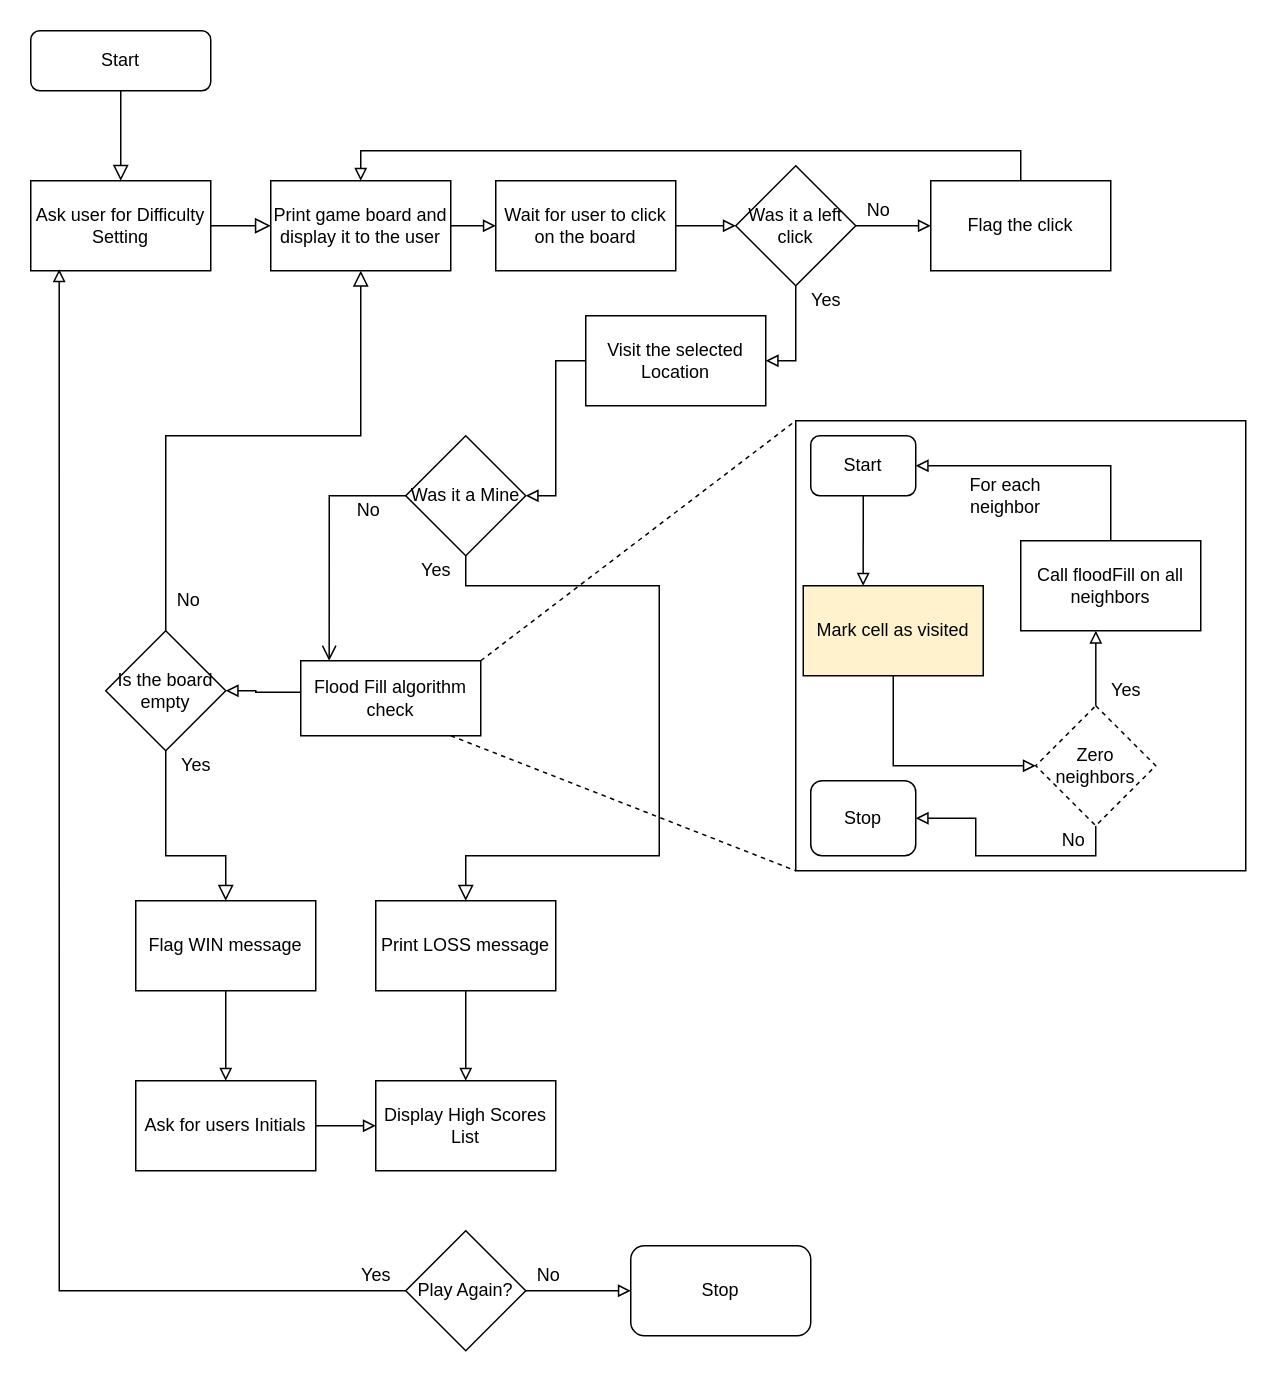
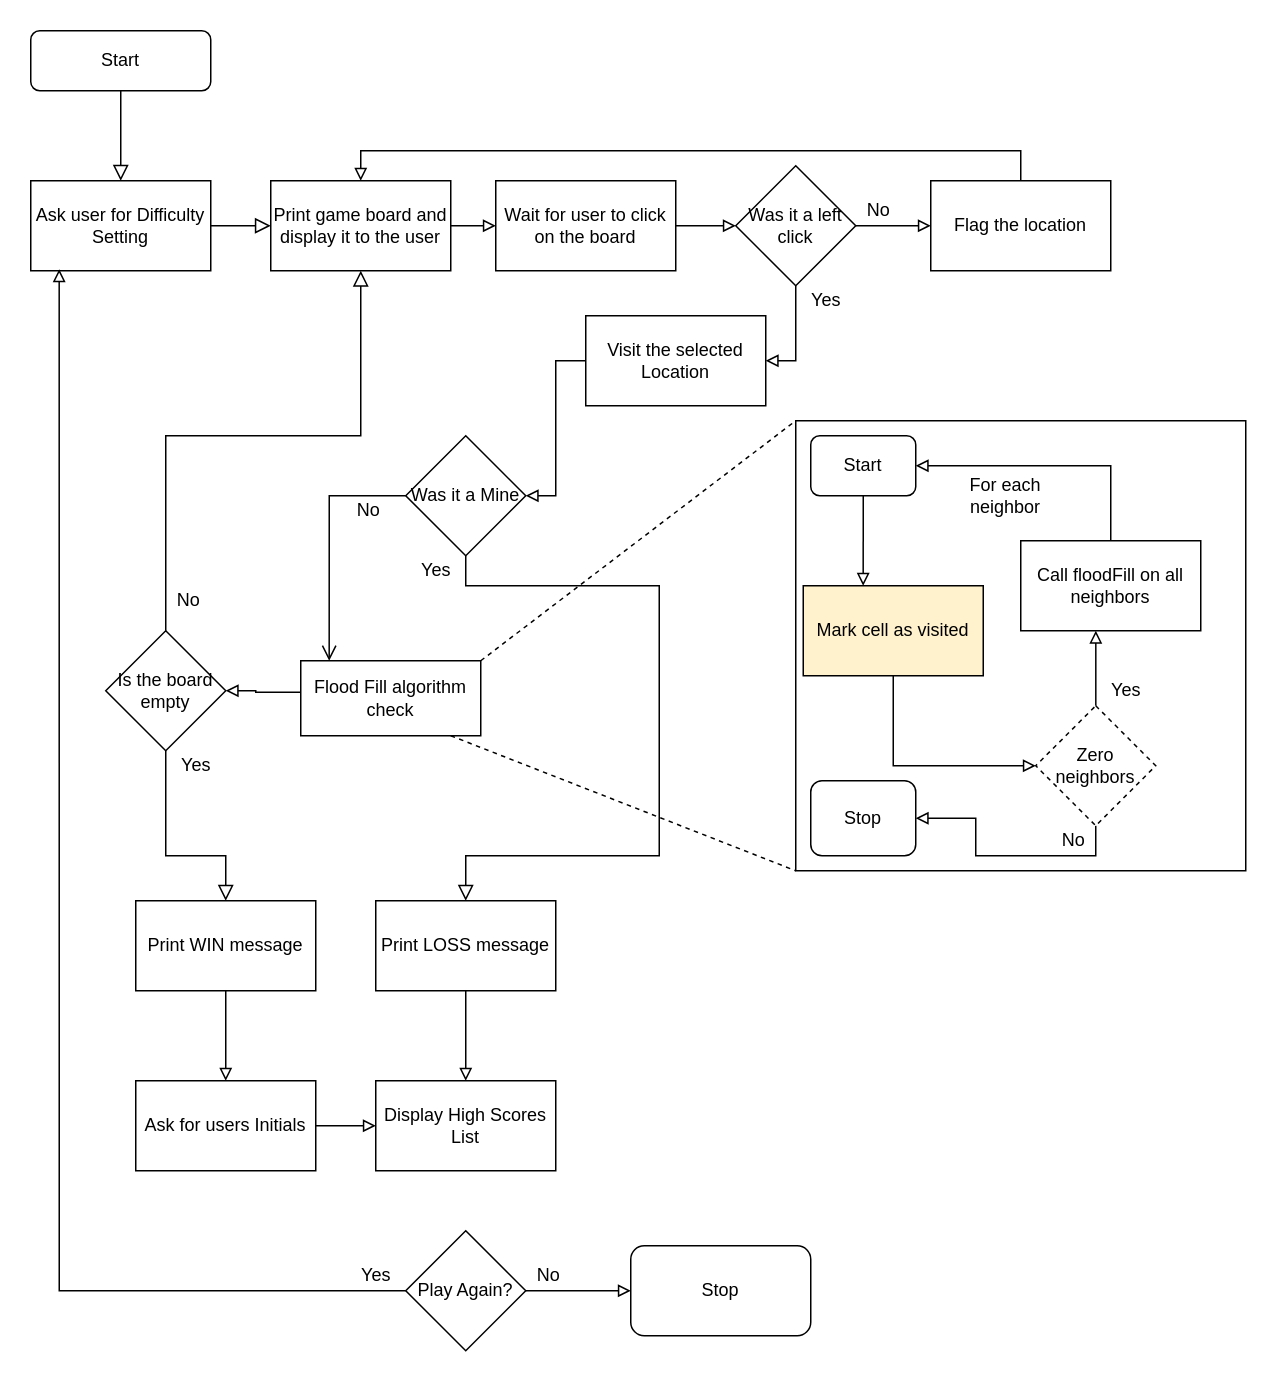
  <mxCell id="0" />
  <mxCell id="1" parent="0" />
  <mxCell id="2" value="" style="rounded=0;html=1;jettySize=auto;orthogonalLoop=1;fontSize=11;endArrow=block;endFill=0;endSize=8;strokeWidth=1;shadow=0;labelBackgroundColor=none;edgeStyle=orthogonalEdgeStyle;entryX=0.5;entryY=0;entryDx=0;entryDy=0;" parent="1" source="3" target="5" edge="1"><mxGeometry relative="1" as="geometry" /></mxCell>
  <mxCell id="3" value="Start" style="rounded=1;whiteSpace=wrap;html=1;fontSize=12;glass=0;strokeWidth=1;shadow=0;" parent="1" vertex="1"><mxGeometry width="120" height="40" as="geometry" x="20" y="20" /></mxCell>
  <mxCell id="4" style="edgeStyle=orthogonalEdgeStyle;rounded=0;orthogonalLoop=1;jettySize=auto;html=1;entryX=0;entryY=0.5;entryDx=0;entryDy=0;endArrow=block;endFill=0;endSize=8;" parent="1" source="5" target="40" edge="1"><mxGeometry relative="1" as="geometry"><mxPoint x="202" y="150" as="targetPoint" /></mxGeometry></mxCell>
  <mxCell id="5" value="Ask user for Difficulty Setting" style="rounded=0;whiteSpace=wrap;html=1;" parent="1" vertex="1"><mxGeometry y="120" width="120" height="60" as="geometry" x="20" /></mxCell>
  <mxCell id="6" style="edgeStyle=orthogonalEdgeStyle;rounded=0;orthogonalLoop=1;jettySize=auto;html=1;exitX=0;exitY=0.5;exitDx=0;exitDy=0;entryX=1;entryY=0.5;entryDx=0;entryDy=0;endArrow=block;endFill=0;" parent="1" source="7" target="10" edge="1"><mxGeometry relative="1" as="geometry" /></mxCell>
  <mxCell id="7" value="Visit the selected Location" style="rounded=0;whiteSpace=wrap;html=1;" parent="1" vertex="1"><mxGeometry x="390" y="210" width="120" height="60" as="geometry" /></mxCell>
  <mxCell id="8" style="edgeStyle=orthogonalEdgeStyle;rounded=0;orthogonalLoop=1;jettySize=auto;html=1;endArrow=open;endFill=0;endSize=8;entryX=0.158;entryY=0;entryDx=0;entryDy=0;entryPerimeter=0;exitX=0;exitY=0.5;exitDx=0;exitDy=0;" parent="1" source="10" target="22" edge="1"><mxGeometry relative="1" as="geometry"><mxPoint x="350" y="460" as="targetPoint" /></mxGeometry></mxCell>
  <mxCell id="9" style="edgeStyle=orthogonalEdgeStyle;rounded=0;orthogonalLoop=1;jettySize=auto;html=1;endArrow=block;endFill=0;endSize=8;entryX=0.5;entryY=0;entryDx=0;entryDy=0;exitX=0.5;exitY=1;exitDx=0;exitDy=0;" parent="1" source="10" target="20" edge="1"><mxGeometry relative="1" as="geometry"><mxPoint x="310" y="560" as="targetPoint" /><Array as="points"><mxPoint x="439" y="390" /><mxPoint x="439" y="570" /><mxPoint x="310" y="570" /></Array></mxGeometry></mxCell>
  <mxCell id="10" value="Was it a Mine" style="rhombus;whiteSpace=wrap;html=1;" parent="1" vertex="1"><mxGeometry x="270" y="290" width="80" height="80" as="geometry" /></mxCell>
  <mxCell id="11" style="edgeStyle=orthogonalEdgeStyle;rounded=0;orthogonalLoop=1;jettySize=auto;html=1;entryX=0.5;entryY=1;entryDx=0;entryDy=0;endArrow=block;endFill=0;endSize=8;exitX=0.5;exitY=0;exitDx=0;exitDy=0;" parent="1" source="13" target="40" edge="1"><mxGeometry relative="1" as="geometry"><Array as="points"><mxPoint x="110" y="290" /><mxPoint x="240" y="290" /></Array></mxGeometry></mxCell>
  <mxCell id="12" style="edgeStyle=orthogonalEdgeStyle;rounded=0;orthogonalLoop=1;jettySize=auto;html=1;endArrow=block;endFill=0;endSize=8;entryX=0.5;entryY=0;entryDx=0;entryDy=0;" parent="1" source="13" target="17" edge="1"><mxGeometry relative="1" as="geometry"><Array as="points"><mxPoint x="110" y="570" /><mxPoint x="150" y="570" /></Array><mxPoint x="130" y="570" as="targetPoint" /></mxGeometry></mxCell>
  <mxCell id="13" value="Is the board empty" style="rhombus;whiteSpace=wrap;html=1;" parent="1" vertex="1"><mxGeometry x="70" y="420" width="80" height="80" as="geometry" /></mxCell>
  <mxCell id="14" value="No" style="text;html=1;align=center;verticalAlign=middle;resizable=0;points=[];autosize=1;" parent="1" vertex="1"><mxGeometry x="110" y="390" width="30" height="20" as="geometry" /></mxCell>
  <mxCell id="15" value="No" style="text;html=1;align=center;verticalAlign=middle;resizable=0;points=[];autosize=1;" parent="1" vertex="1"><mxGeometry x="230" y="330" width="30" height="20" as="geometry" /></mxCell>
  <mxCell id="16" style="edgeStyle=orthogonalEdgeStyle;rounded=0;orthogonalLoop=1;jettySize=auto;html=1;exitX=0.5;exitY=1;exitDx=0;exitDy=0;entryX=0.5;entryY=0;entryDx=0;entryDy=0;endArrow=block;endFill=0;" parent="1" source="17" target="53" edge="1"><mxGeometry relative="1" as="geometry" /></mxCell>
- <mxCell id="17" value="Flag WIN message" style="rounded=0;whiteSpace=wrap;html=1;" parent="1" vertex="1"><mxGeometry x="90" y="600" width="120" height="60" as="geometry" /></mxCell>
+ <mxCell id="17" value="Print WIN message" style="rounded=0;whiteSpace=wrap;html=1;" parent="1" vertex="1"><mxGeometry x="90" y="600" width="120" height="60" as="geometry" /></mxCell>
  <mxCell id="18" value="Yes" style="text;html=1;align=center;verticalAlign=middle;resizable=0;points=[];autosize=1;" parent="1" vertex="1"><mxGeometry x="110" y="500" width="40" height="20" as="geometry" /></mxCell>
  <mxCell id="19" style="edgeStyle=orthogonalEdgeStyle;rounded=0;orthogonalLoop=1;jettySize=auto;html=1;exitX=0.5;exitY=1;exitDx=0;exitDy=0;endArrow=block;endFill=0;" parent="1" source="20" target="51" edge="1"><mxGeometry relative="1" as="geometry" /></mxCell>
  <mxCell id="20" value="Print LOSS message" style="rounded=0;whiteSpace=wrap;html=1;" parent="1" vertex="1"><mxGeometry x="250" y="600" width="120" height="60" as="geometry" /></mxCell>
  <mxCell id="21" style="edgeStyle=orthogonalEdgeStyle;rounded=0;orthogonalLoop=1;jettySize=auto;html=1;endArrow=block;endFill=0;exitX=-0.001;exitY=0.42;exitDx=0;exitDy=0;exitPerimeter=0;entryX=1;entryY=0.5;entryDx=0;entryDy=0;" parent="1" source="22" target="13" edge="1"><mxGeometry relative="1" as="geometry"><mxPoint x="170" y="440" as="targetPoint" /><Array as="points"><mxPoint x="170" y="460" /></Array></mxGeometry></mxCell>
  <mxCell id="22" value="Flood Fill algorithm check" style="rounded=0;whiteSpace=wrap;html=1;" parent="1" vertex="1"><mxGeometry x="200" y="440" width="120" height="50" as="geometry" /></mxCell>
  <mxCell id="23" value="" style="whiteSpace=wrap;html=1;aspect=fixed;" parent="1" vertex="1"><mxGeometry x="530" y="280" width="300" height="300" as="geometry" /></mxCell>
  <mxCell id="24" style="edgeStyle=orthogonalEdgeStyle;rounded=0;orthogonalLoop=1;jettySize=auto;html=1;exitX=0.5;exitY=1;exitDx=0;exitDy=0;endArrow=block;endFill=0;entryX=0.333;entryY=0;entryDx=0;entryDy=0;entryPerimeter=0;" parent="1" source="25" target="38" edge="1"><mxGeometry relative="1" as="geometry"><mxPoint x="575" y="350" as="targetPoint" /></mxGeometry></mxCell>
  <mxCell id="25" value="Start" style="rounded=1;whiteSpace=wrap;html=1;" parent="1" vertex="1"><mxGeometry x="540" y="290" width="70" height="40" as="geometry" /></mxCell>
  <mxCell id="26" style="edgeStyle=orthogonalEdgeStyle;rounded=0;orthogonalLoop=1;jettySize=auto;html=1;exitX=0.5;exitY=1;exitDx=0;exitDy=0;endArrow=block;endFill=0;" parent="1" source="28" target="29" edge="1"><mxGeometry relative="1" as="geometry" /></mxCell>
  <mxCell id="27" style="edgeStyle=orthogonalEdgeStyle;rounded=0;orthogonalLoop=1;jettySize=auto;html=1;entryX=0.417;entryY=1;entryDx=0;entryDy=0;endArrow=block;endFill=0;entryPerimeter=0;" parent="1" source="28" target="32" edge="1"><mxGeometry relative="1" as="geometry" /></mxCell>
  <mxCell id="28" value="Zero neighbors" style="rhombus;whiteSpace=wrap;html=1;dashed=1;" parent="1" vertex="1"><mxGeometry x="690" y="470" width="80" height="80" as="geometry" /></mxCell>
  <mxCell id="29" value="Stop" style="rounded=1;whiteSpace=wrap;html=1;" parent="1" vertex="1"><mxGeometry x="540" y="520" width="70" height="50" as="geometry" /></mxCell>
  <mxCell id="30" value="No" style="text;html=1;align=center;verticalAlign=middle;resizable=0;points=[];autosize=1;" parent="1" vertex="1"><mxGeometry x="700" y="550" width="30" height="20" as="geometry" /></mxCell>
  <mxCell id="31" style="edgeStyle=orthogonalEdgeStyle;rounded=0;orthogonalLoop=1;jettySize=auto;html=1;entryX=1;entryY=0.5;entryDx=0;entryDy=0;endArrow=block;endFill=0;exitX=0.5;exitY=0;exitDx=0;exitDy=0;" parent="1" source="32" target="25" edge="1"><mxGeometry relative="1" as="geometry" /></mxCell>
  <mxCell id="32" value="Call floodFill on all neighbors" style="rounded=0;whiteSpace=wrap;html=1;" parent="1" vertex="1"><mxGeometry x="680" y="360" width="120" height="60" as="geometry" /></mxCell>
  <mxCell id="33" value="Yes" style="text;html=1;align=center;verticalAlign=middle;resizable=0;points=[];autosize=1;" parent="1" vertex="1"><mxGeometry x="730" y="450" width="40" height="20" as="geometry" /></mxCell>
  <mxCell id="34" value="For each neighbor" style="text;html=1;strokeColor=none;fillColor=none;align=center;verticalAlign=middle;whiteSpace=wrap;rounded=0;" parent="1" vertex="1"><mxGeometry x="625" y="320" width="90" height="20" as="geometry" /></mxCell>
  <mxCell id="35" value="" style="endArrow=none;dashed=1;html=1;entryX=0;entryY=0;entryDx=0;entryDy=0;exitX=1;exitY=0;exitDx=0;exitDy=0;" parent="1" source="22" target="23" edge="1"><mxGeometry width="50" height="50" relative="1" as="geometry"><mxPoint x="180" y="440" as="sourcePoint" /><mxPoint x="230" y="390" as="targetPoint" /></mxGeometry></mxCell>
  <mxCell id="36" value="" style="endArrow=none;dashed=1;html=1;entryX=0;entryY=1;entryDx=0;entryDy=0;" parent="1" target="23" edge="1"><mxGeometry width="50" height="50" relative="1" as="geometry"><mxPoint x="300" y="490" as="sourcePoint" /><mxPoint x="350" y="440" as="targetPoint" /></mxGeometry></mxCell>
  <mxCell id="37" style="edgeStyle=orthogonalEdgeStyle;rounded=0;orthogonalLoop=1;jettySize=auto;html=1;entryX=0;entryY=0.5;entryDx=0;entryDy=0;exitX=0.5;exitY=1;exitDx=0;exitDy=0;endArrow=block;endFill=0;" parent="1" source="38" target="28" edge="1"><mxGeometry relative="1" as="geometry" /></mxCell>
  <mxCell id="38" value="Mark cell as visited" style="rounded=0;whiteSpace=wrap;html=1;fillColor=#fff2cc;" parent="1" vertex="1"><mxGeometry x="535" y="390" width="120" height="60" as="geometry" /></mxCell>
  <mxCell id="39" style="edgeStyle=orthogonalEdgeStyle;rounded=0;orthogonalLoop=1;jettySize=auto;html=1;exitX=1;exitY=0.5;exitDx=0;exitDy=0;entryX=0;entryY=0.5;entryDx=0;entryDy=0;endArrow=block;endFill=0;" parent="1" source="40" target="42" edge="1"><mxGeometry relative="1" as="geometry" /></mxCell>
  <mxCell id="40" value="Print game board and display it to the user" style="rounded=0;whiteSpace=wrap;html=1;" parent="1" vertex="1"><mxGeometry x="180" y="120" width="120" height="60" as="geometry" /></mxCell>
  <mxCell id="41" style="edgeStyle=orthogonalEdgeStyle;rounded=0;orthogonalLoop=1;jettySize=auto;html=1;exitX=1;exitY=0.5;exitDx=0;exitDy=0;entryX=0;entryY=0.5;entryDx=0;entryDy=0;endArrow=block;endFill=0;" parent="1" source="42" target="45" edge="1"><mxGeometry relative="1" as="geometry" /></mxCell>
  <mxCell id="42" value="Wait for user to click on the board" style="rounded=0;whiteSpace=wrap;html=1;" parent="1" vertex="1"><mxGeometry x="330" y="120" width="120" height="60" as="geometry" /></mxCell>
  <mxCell id="43" style="edgeStyle=orthogonalEdgeStyle;rounded=0;orthogonalLoop=1;jettySize=auto;html=1;exitX=0.5;exitY=1;exitDx=0;exitDy=0;entryX=1;entryY=0.5;entryDx=0;entryDy=0;endArrow=block;endFill=0;" parent="1" source="45" target="7" edge="1"><mxGeometry relative="1" as="geometry" /></mxCell>
  <mxCell id="44" style="edgeStyle=orthogonalEdgeStyle;rounded=0;orthogonalLoop=1;jettySize=auto;html=1;exitX=1;exitY=0.5;exitDx=0;exitDy=0;entryX=0;entryY=0.5;entryDx=0;entryDy=0;endArrow=block;endFill=0;" parent="1" source="45" target="49" edge="1"><mxGeometry relative="1" as="geometry" /></mxCell>
  <mxCell id="45" value="Was it a left click" style="rhombus;whiteSpace=wrap;html=1;" parent="1" vertex="1"><mxGeometry x="490" y="110" width="80" height="80" as="geometry" /></mxCell>
  <mxCell id="46" value="Yes" style="text;html=1;align=center;verticalAlign=middle;resizable=0;points=[];autosize=1;" parent="1" vertex="1"><mxGeometry x="530" y="190" width="40" height="20" as="geometry" /></mxCell>
  <mxCell id="47" value="Yes" style="text;html=1;align=center;verticalAlign=middle;resizable=0;points=[];autosize=1;" parent="1" vertex="1"><mxGeometry x="270" y="370" width="40" height="20" as="geometry" /></mxCell>
  <mxCell id="48" style="edgeStyle=orthogonalEdgeStyle;rounded=0;orthogonalLoop=1;jettySize=auto;html=1;exitX=0.5;exitY=0;exitDx=0;exitDy=0;entryX=0.5;entryY=0;entryDx=0;entryDy=0;endArrow=block;endFill=0;" parent="1" source="49" target="40" edge="1"><mxGeometry relative="1" as="geometry" /></mxCell>
- <mxCell id="49" value="Flag the click" style="rounded=0;whiteSpace=wrap;html=1;" parent="1" vertex="1"><mxGeometry x="620" y="120" width="120" height="60" as="geometry" /></mxCell>
+ <mxCell id="49" value="Flag the location" style="rounded=0;whiteSpace=wrap;html=1;" parent="1" vertex="1"><mxGeometry x="620" y="120" width="120" height="60" as="geometry" /></mxCell>
  <mxCell id="50" value="No" style="text;html=1;align=center;verticalAlign=middle;resizable=0;points=[];autosize=1;" parent="1" vertex="1"><mxGeometry x="570" y="130" width="30" height="20" as="geometry" /></mxCell>
  <mxCell id="51" value="Display High Scores List" style="rounded=0;whiteSpace=wrap;html=1;" parent="1" vertex="1"><mxGeometry x="250" y="720" width="120" height="60" as="geometry" /></mxCell>
  <mxCell id="52" style="edgeStyle=orthogonalEdgeStyle;rounded=0;orthogonalLoop=1;jettySize=auto;html=1;exitX=1;exitY=0.5;exitDx=0;exitDy=0;entryX=0;entryY=0.5;entryDx=0;entryDy=0;endArrow=block;endFill=0;" parent="1" source="53" target="51" edge="1"><mxGeometry relative="1" as="geometry" /></mxCell>
  <mxCell id="53" value="Ask for users Initials" style="rounded=0;whiteSpace=wrap;html=1;" parent="1" vertex="1"><mxGeometry x="90" y="720" width="120" height="60" as="geometry" /></mxCell>
  <mxCell id="54" style="edgeStyle=orthogonalEdgeStyle;rounded=0;orthogonalLoop=1;jettySize=auto;html=1;exitX=0;exitY=0.5;exitDx=0;exitDy=0;entryX=0.158;entryY=0.983;entryDx=0;entryDy=0;entryPerimeter=0;endArrow=block;endFill=0;" parent="1" source="56" target="5" edge="1"><mxGeometry relative="1" as="geometry" /></mxCell>
  <mxCell id="55" style="edgeStyle=orthogonalEdgeStyle;rounded=0;orthogonalLoop=1;jettySize=auto;html=1;exitX=1;exitY=0.5;exitDx=0;exitDy=0;endArrow=block;endFill=0;entryX=0;entryY=0.5;entryDx=0;entryDy=0;" parent="1" source="56" target="57" edge="1"><mxGeometry relative="1" as="geometry"><mxPoint x="430" y="860" as="targetPoint" /></mxGeometry></mxCell>
  <mxCell id="56" value="Play Again?" style="rhombus;whiteSpace=wrap;html=1;" parent="1" vertex="1"><mxGeometry x="270" y="820" width="80" height="80" as="geometry" /></mxCell>
  <mxCell id="57" value="Stop" style="rounded=1;whiteSpace=wrap;html=1;" parent="1" vertex="1"><mxGeometry x="420" y="830" width="120" height="60" as="geometry" /></mxCell>
  <mxCell id="58" value="No" style="text;html=1;align=center;verticalAlign=middle;resizable=0;points=[];autosize=1;" parent="1" vertex="1"><mxGeometry x="350" y="840" width="30" height="20" as="geometry" /></mxCell>
  <mxCell id="59" value="Yes" style="text;html=1;align=center;verticalAlign=middle;resizable=0;points=[];autosize=1;" parent="1" vertex="1"><mxGeometry x="230" y="840" width="40" height="20" as="geometry" /></mxCell>
